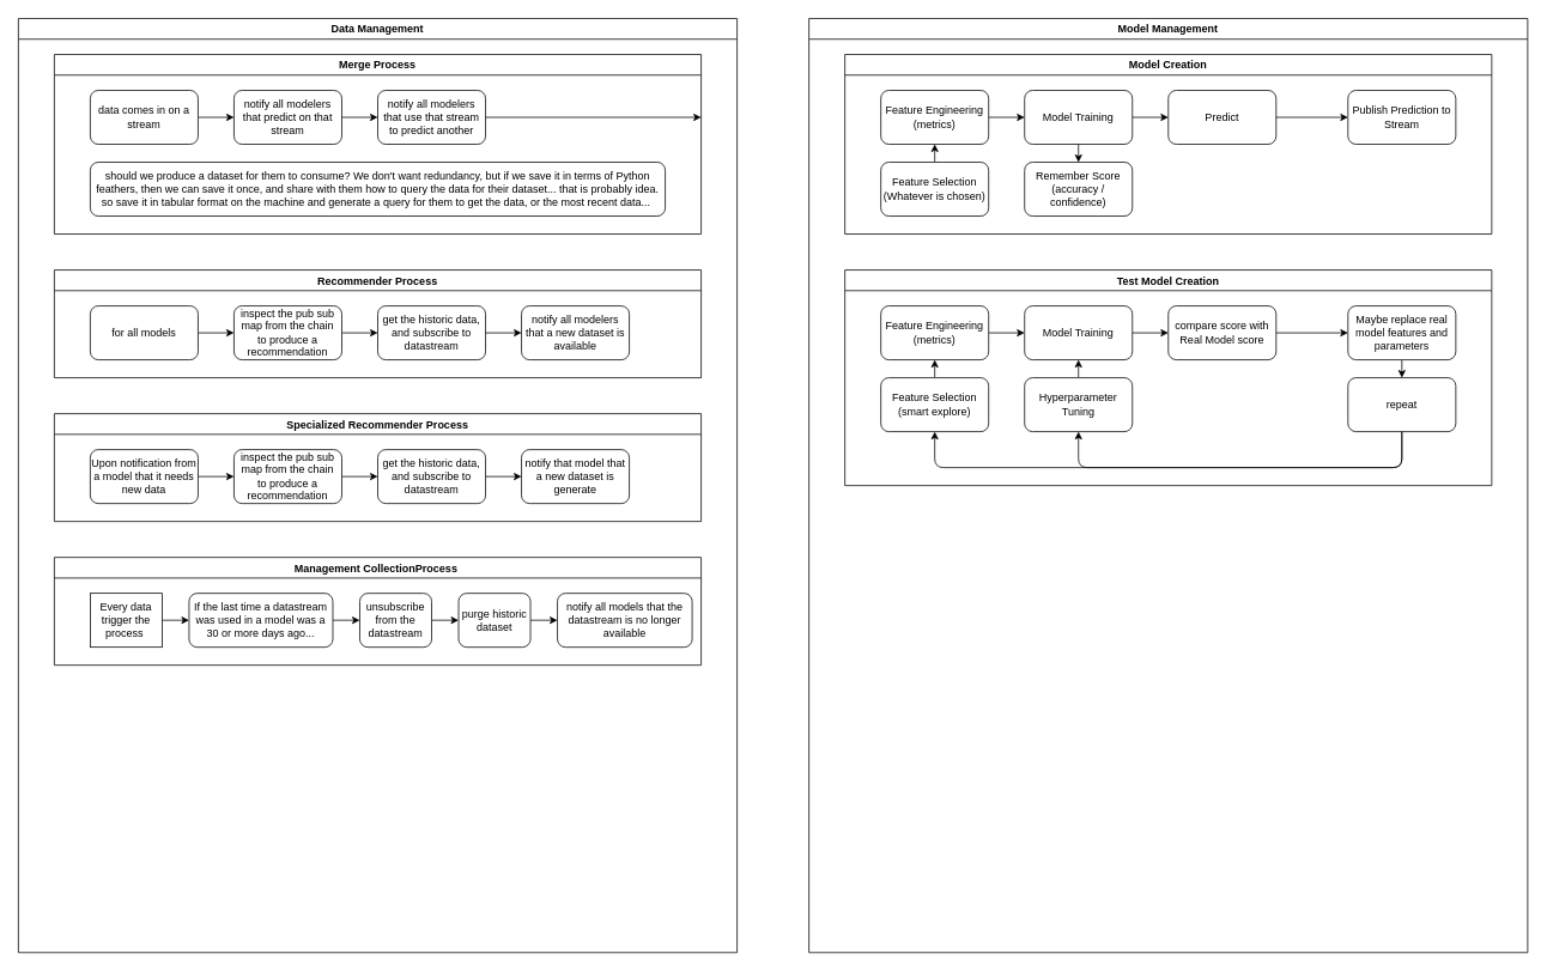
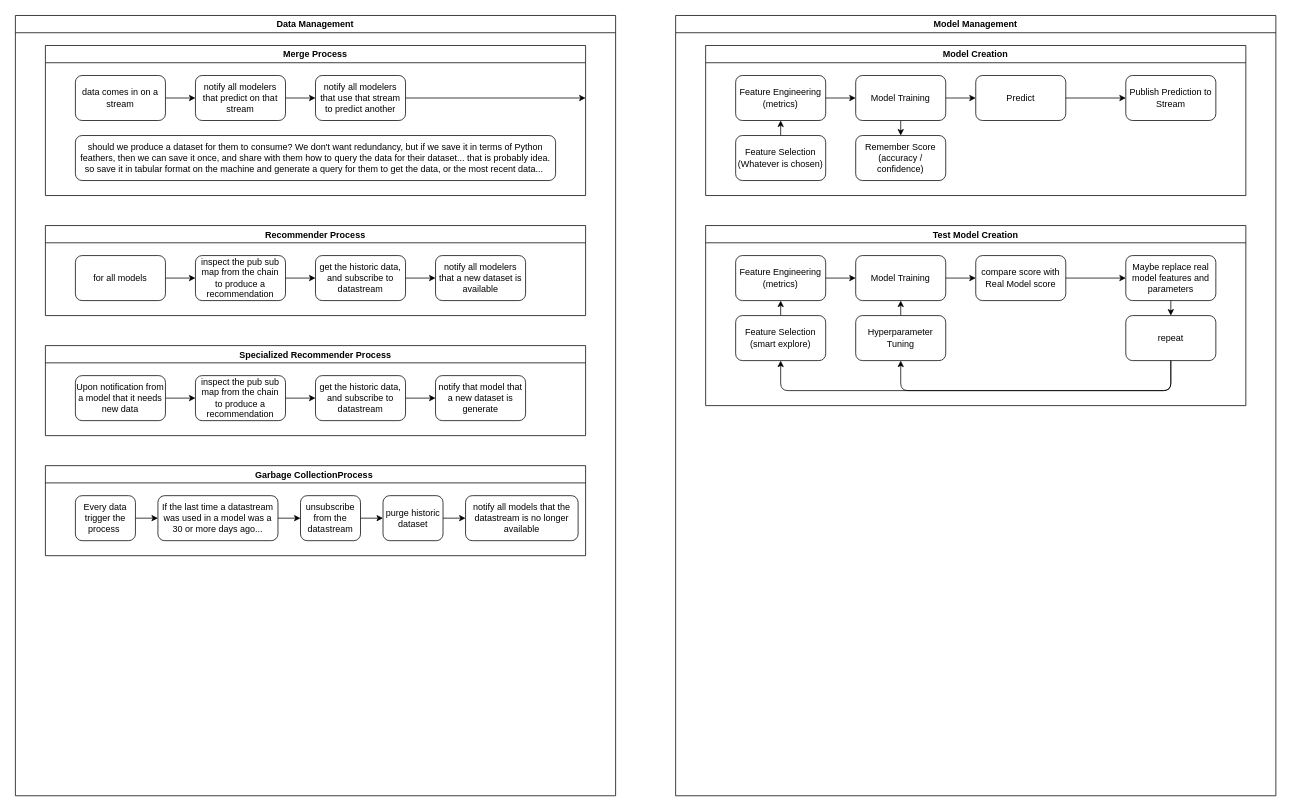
  <mxCell id="0" />
  <mxCell id="1" parent="0" />
  <mxCell id="2" value="Data Management" style="swimlane;" vertex="1" parent="1"><mxGeometry x="20" y="20" width="800" height="1040" as="geometry" /></mxCell>
  <mxCell id="3" value="Merge Process" style="swimlane;" vertex="1" parent="2"><mxGeometry x="40" y="40" width="720" height="200" as="geometry"><mxRectangle x="40" y="40" width="120" height="23" as="alternateBounds" /></mxGeometry></mxCell>
  <mxCell id="4" style="edgeStyle=none;html=1;" edge="1" parent="3"><mxGeometry relative="1" as="geometry"><mxPoint x="160" y="70" as="sourcePoint" /></mxGeometry></mxCell>
  <mxCell id="5" style="edgeStyle=none;html=1;entryX=0.5;entryY=1;entryDx=0;entryDy=0;" edge="1" parent="3"><mxGeometry relative="1" as="geometry"><mxPoint x="100" y="100" as="targetPoint" /></mxGeometry></mxCell>
  <mxCell id="6" style="edgeStyle=none;html=1;" edge="1" parent="3"><mxGeometry relative="1" as="geometry"><mxPoint x="320" y="70" as="sourcePoint" /></mxGeometry></mxCell>
  <mxCell id="7" style="edgeStyle=none;html=1;" edge="1" parent="3"><mxGeometry relative="1" as="geometry"><mxPoint x="260" y="120" as="targetPoint" /></mxGeometry></mxCell>
  <mxCell id="8" style="edgeStyle=orthogonalEdgeStyle;html=1;entryX=0;entryY=0.5;entryDx=0;entryDy=0;" edge="1" parent="3"><mxGeometry relative="1" as="geometry"><mxPoint x="560" y="150" as="targetPoint" /></mxGeometry></mxCell>
  <mxCell id="9" style="edgeStyle=none;html=1;entryX=0;entryY=0.5;entryDx=0;entryDy=0;" edge="1" parent="3"><mxGeometry relative="1" as="geometry"><mxPoint x="720" y="70" as="targetPoint" /><mxPoint x="480" y="70" as="sourcePoint" /></mxGeometry></mxCell>
  <mxCell id="10" style="edgeStyle=orthogonalEdgeStyle;html=1;entryX=0;entryY=0.5;entryDx=0;entryDy=0;" edge="1" parent="3" source="11" target="14"><mxGeometry relative="1" as="geometry" /></mxCell>
  <mxCell id="11" value="notify all modelers that predict on that stream" style="rounded=1;whiteSpace=wrap;html=1;" vertex="1" parent="3"><mxGeometry x="200" y="40" width="120" height="60" as="geometry" /></mxCell>
  <mxCell id="12" style="edgeStyle=orthogonalEdgeStyle;html=1;" edge="1" parent="3" source="13" target="11"><mxGeometry relative="1" as="geometry" /></mxCell>
  <mxCell id="13" value="data comes in on a stream" style="rounded=1;whiteSpace=wrap;html=1;" vertex="1" parent="3"><mxGeometry x="40" y="40" width="120" height="60" as="geometry" /></mxCell>
  <mxCell id="14" value="notify all modelers that use that stream to predict another" style="rounded=1;whiteSpace=wrap;html=1;" vertex="1" parent="3"><mxGeometry x="360" y="40" width="120" height="60" as="geometry" /></mxCell>
  <mxCell id="15" value="should we produce a dataset for them to consume? We don't want redundancy, but if we save it in terms of Python feathers, then we can save it once, and share with them how to query the data for their dataset... that is probably idea. so save it in tabular format on the machine and generate a query for them to get the data, or the most recent data...&amp;nbsp;" style="rounded=1;whiteSpace=wrap;html=1;" vertex="1" parent="3"><mxGeometry x="40" y="120" width="640" height="60" as="geometry" /></mxCell>
  <mxCell id="16" value="Recommender Process" style="swimlane;" vertex="1" parent="2"><mxGeometry x="40" y="280" width="720" height="120" as="geometry"><mxRectangle x="40" y="40" width="120" height="23" as="alternateBounds" /></mxGeometry></mxCell>
  <mxCell id="17" style="edgeStyle=none;html=1;" edge="1" parent="16"><mxGeometry relative="1" as="geometry"><mxPoint x="160" y="70" as="sourcePoint" /></mxGeometry></mxCell>
  <mxCell id="18" style="edgeStyle=none;html=1;entryX=0.5;entryY=1;entryDx=0;entryDy=0;" edge="1" parent="16"><mxGeometry relative="1" as="geometry"><mxPoint x="100" y="100" as="targetPoint" /></mxGeometry></mxCell>
  <mxCell id="19" style="edgeStyle=none;html=1;" edge="1" parent="16"><mxGeometry relative="1" as="geometry"><mxPoint x="320" y="70" as="sourcePoint" /></mxGeometry></mxCell>
  <mxCell id="20" style="edgeStyle=none;html=1;" edge="1" parent="16"><mxGeometry relative="1" as="geometry"><mxPoint x="260" y="120" as="targetPoint" /></mxGeometry></mxCell>
  <mxCell id="21" style="edgeStyle=orthogonalEdgeStyle;html=1;entryX=0;entryY=0.5;entryDx=0;entryDy=0;" edge="1" parent="16"><mxGeometry relative="1" as="geometry"><mxPoint x="560" y="150" as="targetPoint" /></mxGeometry></mxCell>
  <mxCell id="22" style="edgeStyle=none;html=1;entryX=0;entryY=0.5;entryDx=0;entryDy=0;" edge="1" parent="16" target="28"><mxGeometry relative="1" as="geometry"><mxPoint x="540" y="70" as="targetPoint" /><mxPoint x="480" y="70" as="sourcePoint" /></mxGeometry></mxCell>
  <mxCell id="23" style="edgeStyle=orthogonalEdgeStyle;html=1;entryX=0;entryY=0.5;entryDx=0;entryDy=0;" edge="1" parent="16" source="24" target="27"><mxGeometry relative="1" as="geometry" /></mxCell>
  <mxCell id="24" value="inspect the pub sub map from the chain&lt;br&gt;to produce a recommendation" style="rounded=1;whiteSpace=wrap;html=1;" vertex="1" parent="16"><mxGeometry x="200" y="40" width="120" height="60" as="geometry" /></mxCell>
  <mxCell id="25" style="edgeStyle=orthogonalEdgeStyle;html=1;" edge="1" parent="16" source="26" target="24"><mxGeometry relative="1" as="geometry" /></mxCell>
  <mxCell id="26" value="for all models" style="rounded=1;whiteSpace=wrap;html=1;" vertex="1" parent="16"><mxGeometry x="40" y="40" width="120" height="60" as="geometry" /></mxCell>
  <mxCell id="27" value="get the historic data, and subscribe to datastream" style="rounded=1;whiteSpace=wrap;html=1;" vertex="1" parent="16"><mxGeometry x="360" y="40" width="120" height="60" as="geometry" /></mxCell>
  <mxCell id="28" value="notify all modelers that a new dataset is available" style="rounded=1;whiteSpace=wrap;html=1;" vertex="1" parent="16"><mxGeometry x="520" y="40" width="120" height="60" as="geometry" /></mxCell>
  <mxCell id="29" value="Specialized Recommender Process" style="swimlane;" vertex="1" parent="2"><mxGeometry x="40" y="440" width="720" height="120" as="geometry"><mxRectangle x="40" y="40" width="120" height="23" as="alternateBounds" /></mxGeometry></mxCell>
  <mxCell id="30" style="edgeStyle=none;html=1;" edge="1" parent="29"><mxGeometry relative="1" as="geometry"><mxPoint x="160" y="70" as="sourcePoint" /></mxGeometry></mxCell>
  <mxCell id="31" style="edgeStyle=none;html=1;entryX=0.5;entryY=1;entryDx=0;entryDy=0;" edge="1" parent="29"><mxGeometry relative="1" as="geometry"><mxPoint x="100" y="100" as="targetPoint" /></mxGeometry></mxCell>
  <mxCell id="32" style="edgeStyle=none;html=1;" edge="1" parent="29"><mxGeometry relative="1" as="geometry"><mxPoint x="320" y="70" as="sourcePoint" /></mxGeometry></mxCell>
  <mxCell id="33" style="edgeStyle=none;html=1;" edge="1" parent="29"><mxGeometry relative="1" as="geometry"><mxPoint x="260" y="120" as="targetPoint" /></mxGeometry></mxCell>
  <mxCell id="34" style="edgeStyle=orthogonalEdgeStyle;html=1;entryX=0;entryY=0.5;entryDx=0;entryDy=0;" edge="1" parent="29"><mxGeometry relative="1" as="geometry"><mxPoint x="560" y="150" as="targetPoint" /></mxGeometry></mxCell>
  <mxCell id="35" style="edgeStyle=none;html=1;entryX=0;entryY=0.5;entryDx=0;entryDy=0;" edge="1" parent="29" target="41"><mxGeometry relative="1" as="geometry"><mxPoint x="540" y="70" as="targetPoint" /><mxPoint x="480" y="70" as="sourcePoint" /></mxGeometry></mxCell>
  <mxCell id="36" style="edgeStyle=orthogonalEdgeStyle;html=1;entryX=0;entryY=0.5;entryDx=0;entryDy=0;" edge="1" parent="29" source="37" target="40"><mxGeometry relative="1" as="geometry" /></mxCell>
  <mxCell id="37" value="inspect the pub sub map from the chain&lt;br&gt;to produce a recommendation" style="rounded=1;whiteSpace=wrap;html=1;" vertex="1" parent="29"><mxGeometry x="200" y="40" width="120" height="60" as="geometry" /></mxCell>
  <mxCell id="38" style="edgeStyle=orthogonalEdgeStyle;html=1;" edge="1" parent="29" source="39" target="37"><mxGeometry relative="1" as="geometry" /></mxCell>
  <mxCell id="39" value="Upon notification from a model that it needs new data" style="rounded=1;whiteSpace=wrap;html=1;" vertex="1" parent="29"><mxGeometry x="40" y="40" width="120" height="60" as="geometry" /></mxCell>
  <mxCell id="40" value="get the historic data, and subscribe to datastream" style="rounded=1;whiteSpace=wrap;html=1;" vertex="1" parent="29"><mxGeometry x="360" y="40" width="120" height="60" as="geometry" /></mxCell>
  <mxCell id="41" value="notify that model that a new dataset is generate" style="rounded=1;whiteSpace=wrap;html=1;" vertex="1" parent="29"><mxGeometry x="520" y="40" width="120" height="60" as="geometry" /></mxCell>
- <mxCell id="42" value="Management CollectionProcess " style="swimlane;" vertex="1" parent="2"><mxGeometry x="40" y="600" width="720" height="120" as="geometry"><mxRectangle x="40" y="40" width="120" height="23" as="alternateBounds" /></mxGeometry></mxCell>
+ <mxCell id="42" value="Garbage CollectionProcess " style="swimlane;" vertex="1" parent="2"><mxGeometry x="40" y="600" width="720" height="120" as="geometry"><mxRectangle x="40" y="40" width="120" height="23" as="alternateBounds" /></mxGeometry></mxCell>
  <mxCell id="43" style="edgeStyle=none;html=1;" edge="1" parent="42"><mxGeometry relative="1" as="geometry"><mxPoint x="160" y="70" as="sourcePoint" /></mxGeometry></mxCell>
  <mxCell id="44" style="edgeStyle=none;html=1;entryX=0.5;entryY=1;entryDx=0;entryDy=0;" edge="1" parent="42"><mxGeometry relative="1" as="geometry"><mxPoint x="100" y="100" as="targetPoint" /></mxGeometry></mxCell>
  <mxCell id="45" style="edgeStyle=none;html=1;" edge="1" parent="42"><mxGeometry relative="1" as="geometry"><mxPoint x="320" y="70" as="sourcePoint" /></mxGeometry></mxCell>
  <mxCell id="46" style="edgeStyle=none;html=1;" edge="1" parent="42"><mxGeometry relative="1" as="geometry"><mxPoint x="260" y="120" as="targetPoint" /></mxGeometry></mxCell>
  <mxCell id="47" style="edgeStyle=orthogonalEdgeStyle;html=1;entryX=0;entryY=0.5;entryDx=0;entryDy=0;" edge="1" parent="42"><mxGeometry relative="1" as="geometry"><mxPoint x="560" y="150" as="targetPoint" /></mxGeometry></mxCell>
  <mxCell id="48" style="edgeStyle=orthogonalEdgeStyle;html=1;entryX=0;entryY=0.5;entryDx=0;entryDy=0;" edge="1" parent="42" source="49" target="53"><mxGeometry relative="1" as="geometry" /></mxCell>
  <mxCell id="49" value="unsubscribe from the datastream" style="rounded=1;whiteSpace=wrap;html=1;" vertex="1" parent="42"><mxGeometry x="340" y="40" width="80" height="60" as="geometry" /></mxCell>
  <mxCell id="50" style="edgeStyle=orthogonalEdgeStyle;html=1;" edge="1" parent="42" source="51" target="49"><mxGeometry relative="1" as="geometry" /></mxCell>
  <mxCell id="51" value="If the last time a datastream was used in a model was a 30 or more days ago..." style="rounded=1;whiteSpace=wrap;html=1;" vertex="1" parent="42"><mxGeometry x="150" y="40" width="160" height="60" as="geometry" /></mxCell>
  <mxCell id="52" style="edgeStyle=orthogonalEdgeStyle;html=1;entryX=0;entryY=0.5;entryDx=0;entryDy=0;" edge="1" parent="42" source="53" target="54"><mxGeometry relative="1" as="geometry" /></mxCell>
  <mxCell id="53" value="purge historic &lt;br&gt;dataset" style="rounded=1;whiteSpace=wrap;html=1;" vertex="1" parent="42"><mxGeometry x="450" y="40" width="80" height="60" as="geometry" /></mxCell>
  <mxCell id="54" value="notify all models that the datastream is no longer available" style="rounded=1;whiteSpace=wrap;html=1;" vertex="1" parent="42"><mxGeometry x="560" y="40" width="150" height="60" as="geometry" /></mxCell>
  <mxCell id="55" style="edgeStyle=orthogonalEdgeStyle;html=1;" edge="1" parent="42" source="56" target="51"><mxGeometry relative="1" as="geometry" /></mxCell>
- <mxCell id="56" value="Every data trigger the process&amp;nbsp;" style="whiteSpace=wrap;html=1;rounded=0;" vertex="1" parent="42"><mxGeometry x="40" y="40" width="80" height="60" as="geometry" /></mxCell>
+ <mxCell id="56" value="Every data trigger the process&amp;nbsp;" style="rounded=1;whiteSpace=wrap;html=1;" vertex="1" parent="42"><mxGeometry x="40" y="40" width="80" height="60" as="geometry" /></mxCell>
  <mxCell id="57" value="Model Management" style="swimlane;" vertex="1" parent="1"><mxGeometry x="900" y="20" width="800" height="1040" as="geometry" /></mxCell>
  <mxCell id="58" style="edgeStyle=none;html=1;" edge="1" parent="57"><mxGeometry relative="1" as="geometry"><mxPoint x="640" y="938" as="targetPoint" /></mxGeometry></mxCell>
  <mxCell id="59" style="edgeStyle=none;html=1;" edge="1" parent="57"><mxGeometry relative="1" as="geometry"><mxPoint x="640" y="902" as="targetPoint" /></mxGeometry></mxCell>
  <mxCell id="60" style="edgeStyle=none;html=1;" edge="1" parent="57"><mxGeometry relative="1" as="geometry"><mxPoint x="450" y="950" as="targetPoint" /></mxGeometry></mxCell>
  <mxCell id="61" style="edgeStyle=none;html=1;entryX=0;entryY=0.5;entryDx=0;entryDy=0;" edge="1" parent="57"><mxGeometry relative="1" as="geometry"><mxPoint x="440" y="860" as="targetPoint" /></mxGeometry></mxCell>
  <mxCell id="62" style="edgeStyle=none;html=1;" edge="1" parent="57"><mxGeometry relative="1" as="geometry"><mxPoint x="240" y="860" as="targetPoint" /></mxGeometry></mxCell>
  <mxCell id="63" style="edgeStyle=none;html=1;" edge="1" parent="57"><mxGeometry relative="1" as="geometry"><mxPoint x="500" y="830" as="targetPoint" /></mxGeometry></mxCell>
  <mxCell id="64" style="edgeStyle=none;html=1;" edge="1" parent="57"><mxGeometry relative="1" as="geometry"><mxPoint x="450" y="770" as="targetPoint" /></mxGeometry></mxCell>
  <mxCell id="65" value="Model Creation" style="swimlane;" vertex="1" parent="57"><mxGeometry x="40" y="40" width="720" height="200" as="geometry"><mxRectangle x="40" y="40" width="120" height="23" as="alternateBounds" /></mxGeometry></mxCell>
  <mxCell id="66" style="edgeStyle=none;html=1;" edge="1" parent="65" source="67" target="72"><mxGeometry relative="1" as="geometry" /></mxCell>
  <mxCell id="67" value="Feature Engineering&lt;br&gt;(metrics)" style="rounded=1;whiteSpace=wrap;html=1;" vertex="1" parent="65"><mxGeometry x="40" y="40" width="120" height="60" as="geometry" /></mxCell>
  <mxCell id="68" style="edgeStyle=none;html=1;entryX=0.5;entryY=1;entryDx=0;entryDy=0;" edge="1" parent="65" source="69" target="67"><mxGeometry relative="1" as="geometry" /></mxCell>
  <mxCell id="69" value="Feature Selection&lt;br&gt;(Whatever is chosen)" style="rounded=1;whiteSpace=wrap;html=1;" vertex="1" parent="65"><mxGeometry x="40" y="120" width="120" height="60" as="geometry" /></mxCell>
  <mxCell id="70" style="edgeStyle=none;html=1;" edge="1" parent="65" source="72" target="73"><mxGeometry relative="1" as="geometry" /></mxCell>
  <mxCell id="71" style="edgeStyle=none;html=1;" edge="1" parent="65" source="72" target="74"><mxGeometry relative="1" as="geometry" /></mxCell>
  <mxCell id="72" value="Model Training" style="rounded=1;whiteSpace=wrap;html=1;" vertex="1" parent="65"><mxGeometry x="200" y="40" width="120" height="60" as="geometry" /></mxCell>
  <mxCell id="73" value="Predict" style="rounded=1;whiteSpace=wrap;html=1;" vertex="1" parent="65"><mxGeometry x="360" y="40" width="120" height="60" as="geometry" /></mxCell>
  <mxCell id="74" value="Remember Score&lt;br&gt;(accuracy / confidence)" style="rounded=1;whiteSpace=wrap;html=1;" vertex="1" parent="65"><mxGeometry x="200" y="120" width="120" height="60" as="geometry" /></mxCell>
  <mxCell id="75" value="Publish Prediction to Stream" style="rounded=1;whiteSpace=wrap;html=1;" vertex="1" parent="65"><mxGeometry x="560" y="40" width="120" height="60" as="geometry" /></mxCell>
  <mxCell id="76" style="edgeStyle=none;html=1;entryX=0;entryY=0.5;entryDx=0;entryDy=0;" edge="1" parent="65" source="73" target="75"><mxGeometry relative="1" as="geometry"><mxPoint x="720" y="70" as="targetPoint" /></mxGeometry></mxCell>
  <mxCell id="77" value="Test Model Creation" style="swimlane;" vertex="1" parent="57"><mxGeometry x="40" y="280" width="720" height="240" as="geometry" /></mxCell>
  <mxCell id="78" style="edgeStyle=none;html=1;" edge="1" parent="77" source="79" target="83"><mxGeometry relative="1" as="geometry" /></mxCell>
  <mxCell id="79" value="Feature Engineering&lt;br&gt;(metrics)" style="rounded=1;whiteSpace=wrap;html=1;" vertex="1" parent="77"><mxGeometry x="40" y="40" width="120" height="60" as="geometry" /></mxCell>
  <mxCell id="80" style="edgeStyle=none;html=1;entryX=0.5;entryY=1;entryDx=0;entryDy=0;" edge="1" parent="77" source="81" target="79"><mxGeometry relative="1" as="geometry" /></mxCell>
  <mxCell id="81" value="Feature Selection&lt;br&gt;(smart explore)" style="rounded=1;whiteSpace=wrap;html=1;" vertex="1" parent="77"><mxGeometry x="40" y="120" width="120" height="60" as="geometry" /></mxCell>
  <mxCell id="82" style="edgeStyle=none;html=1;" edge="1" parent="77" source="83" target="85"><mxGeometry relative="1" as="geometry" /></mxCell>
  <mxCell id="83" value="Model Training" style="rounded=1;whiteSpace=wrap;html=1;" vertex="1" parent="77"><mxGeometry x="200" y="40" width="120" height="60" as="geometry" /></mxCell>
  <mxCell id="84" style="edgeStyle=none;html=1;entryX=0;entryY=0.5;entryDx=0;entryDy=0;" edge="1" parent="77" source="85" target="87"><mxGeometry relative="1" as="geometry" /></mxCell>
  <mxCell id="85" value="compare score with Real Model score" style="rounded=1;whiteSpace=wrap;html=1;" vertex="1" parent="77"><mxGeometry x="360" y="40" width="120" height="60" as="geometry" /></mxCell>
  <mxCell id="86" style="edgeStyle=none;html=1;" edge="1" parent="77" source="87" target="91"><mxGeometry relative="1" as="geometry" /></mxCell>
  <mxCell id="87" value="Maybe replace real model features and parameters" style="rounded=1;whiteSpace=wrap;html=1;" vertex="1" parent="77"><mxGeometry x="560" y="40" width="120" height="60" as="geometry" /></mxCell>
  <mxCell id="88" style="edgeStyle=none;html=1;" edge="1" parent="77" source="89" target="83"><mxGeometry relative="1" as="geometry" /></mxCell>
  <mxCell id="89" value="Hyperparameter Tuning" style="rounded=1;whiteSpace=wrap;html=1;" vertex="1" parent="77"><mxGeometry x="200" y="120" width="120" height="60" as="geometry" /></mxCell>
  <mxCell id="90" style="edgeStyle=orthogonalEdgeStyle;html=1;entryX=0.5;entryY=1;entryDx=0;entryDy=0;" edge="1" parent="77" source="91" target="81"><mxGeometry relative="1" as="geometry"><Array as="points"><mxPoint x="620" y="220" /><mxPoint x="100" y="220" /></Array></mxGeometry></mxCell>
  <mxCell id="91" value="repeat" style="rounded=1;whiteSpace=wrap;html=1;" vertex="1" parent="77"><mxGeometry x="560" y="120" width="120" height="60" as="geometry" /></mxCell>
  <mxCell id="92" style="edgeStyle=orthogonalEdgeStyle;html=1;entryX=0.5;entryY=1;entryDx=0;entryDy=0;" edge="1" parent="77" source="91" target="89"><mxGeometry relative="1" as="geometry"><mxPoint x="350" y="150" as="targetPoint" /><Array as="points"><mxPoint x="620" y="220" /><mxPoint x="260" y="220" /></Array></mxGeometry></mxCell>
